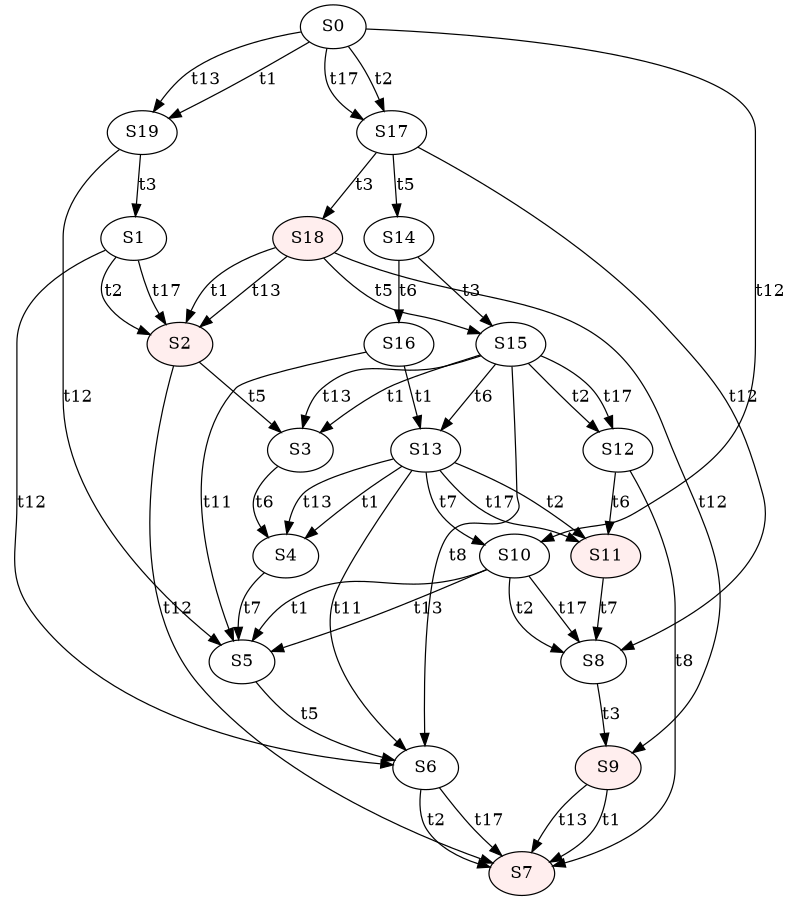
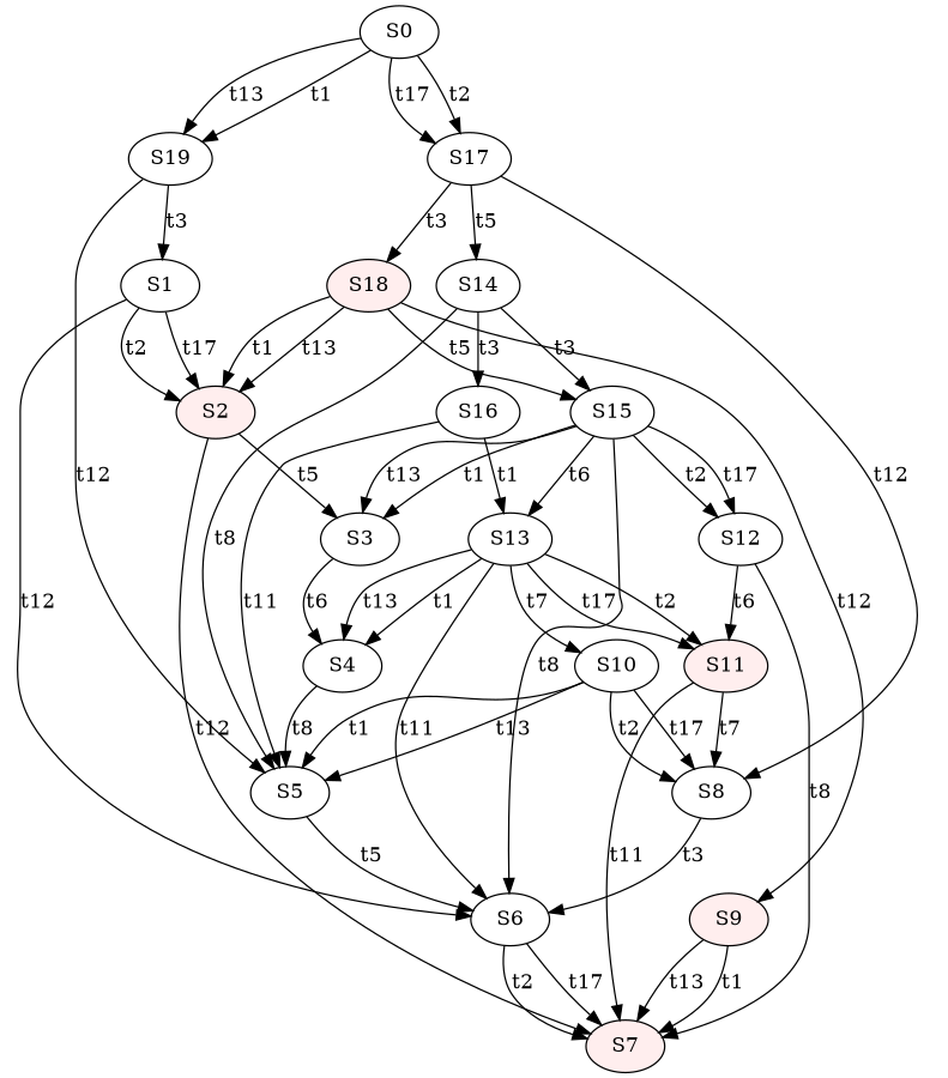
  digraph {
    node [fillcolor="#FFFFFF" style=filled]
    S10 [style=""]
    S8
    S5
    S9 [fillcolor="#FFEEEE"]
    S6
    S7 [fillcolor="#FFEEEE"]
    S15
    S13
    S12
    S3
    S11 [fillcolor="#FFEEEE"]
    S4
    S1
    S2 [fillcolor="#FFEEEE"]
    S18 [fillcolor="#FFEEEE"]
    S0
    S19
    S17
    S14
    S16
    S10 -> S8 [label=t2]
    S10 -> S8 [label=t17]
    S10 -> S5 [label=t1]
    S10 -> S5 [label=t13]
-   S8 -> S9 [label=t3]
+   S8 -> S6 [label=t3]
    S5 -> S6 [label=t5]
    S9 -> S7 [label=t1]
    S9 -> S7 [label=t13]
    S6 -> S7 [label=t2]
    S6 -> S7 [label=t17]
    S15 -> S6 [label=t8]
    S15 -> S13 [label=t6]
    S15 -> S12 [label=t2]
    S15 -> S12 [label=t17]
    S15 -> S3 [label=t1]
    S15 -> S3 [label=t13]
    S13 -> S10 [label=t7]
    S13 -> S6 [label=t11]
    S13 -> S11 [label=t2]
    S13 -> S11 [label=t17]
    S13 -> S4 [label=t1]
    S13 -> S4 [label=t13]
    S12 -> S7 [label=t8]
    S12 -> S11 [label=t6]
    S3 -> S4 [label=t6]
    S11 -> S8 [label=t7]
-   S4 -> S5 [label=t7]
+   S11 -> S7 [label=t11]
+   S4 -> S5 [label=t8]
    S1 -> S6 [label=t12]
    S1 -> S2 [label=t2]
    S1 -> S2 [label=t17]
    S2 -> S7 [label=t12]
    S2 -> S3 [label=t5]
    S18 -> S9 [label=t12]
    S18 -> S15 [label=t5]
    S18 -> S2 [label=t1]
    S18 -> S2 [label=t13]
-   S0 -> S10 [label=t12]
    S0 -> S19 [label=t1]
    S0 -> S19 [label=t13]
    S0 -> S17 [label=t2]
    S0 -> S17 [label=t17]
    S19 -> S5 [label=t12]
    S19 -> S1 [label=t3]
    S17 -> S8 [label=t12]
    S17 -> S18 [label=t3]
    S17 -> S14 [label=t5]
+   S14 -> S5 [label=t8]
    S14 -> S15 [label=t3]
-   S14 -> S16 [label=t6]
+   S14 -> S16 [label=t3]
    S16 -> S5 [label=t11]
    S16 -> S13 [label=t1]
  }
